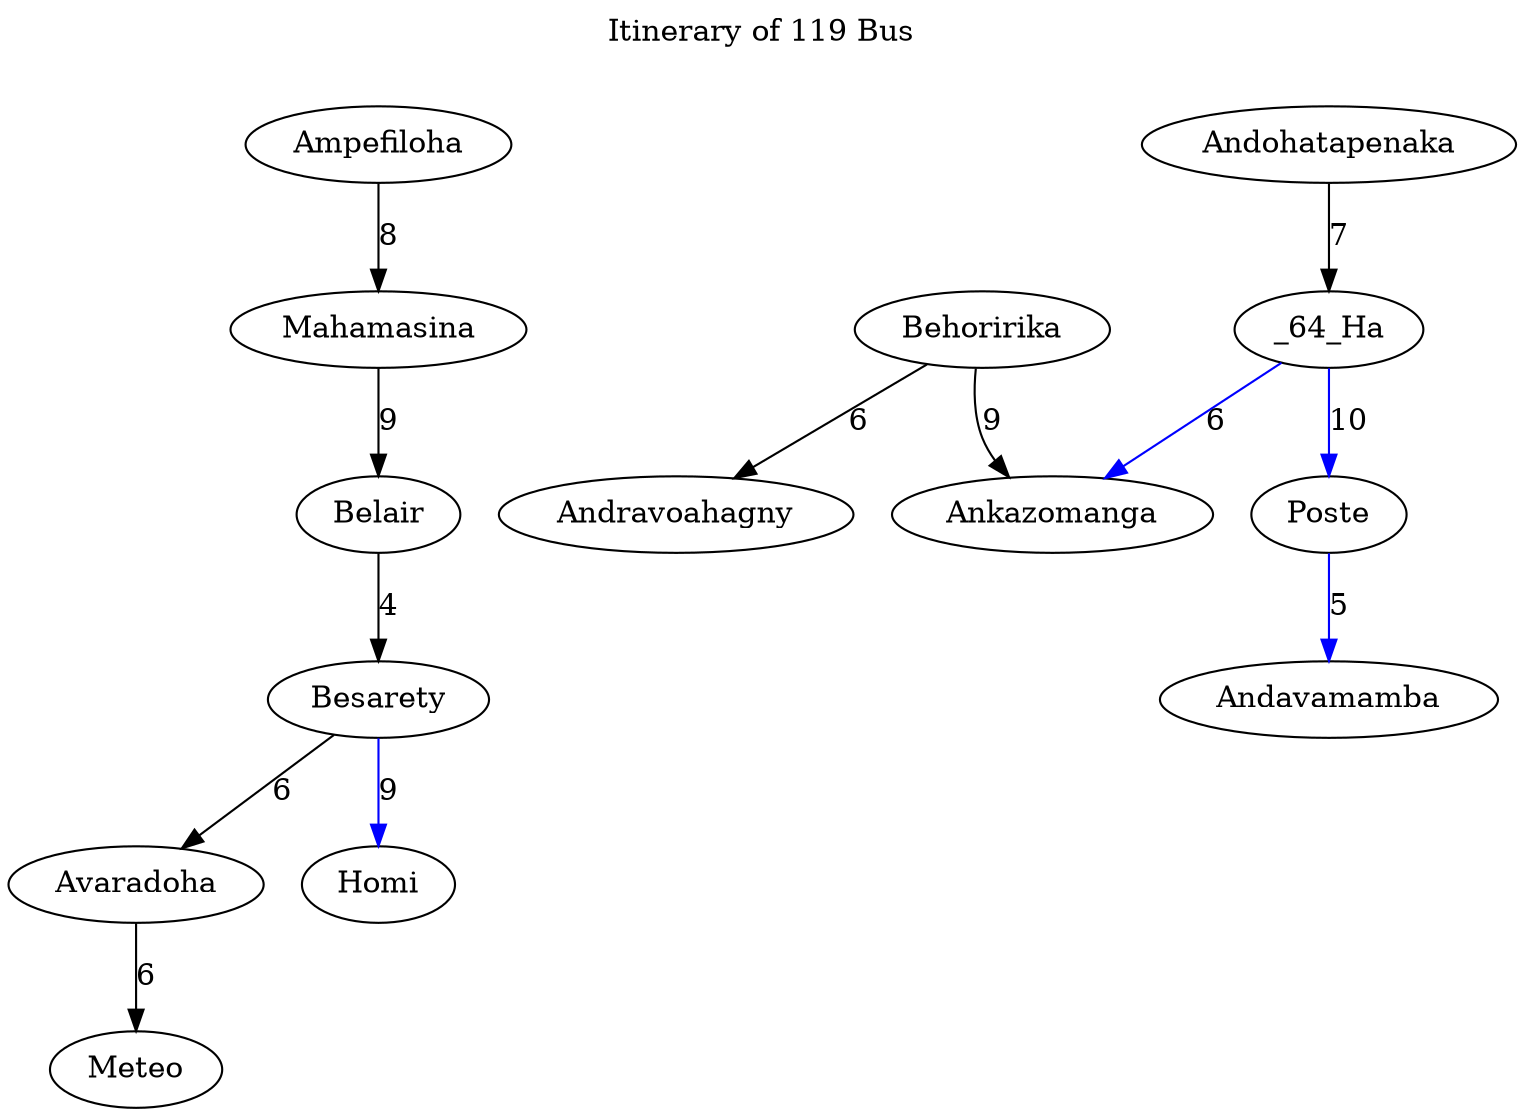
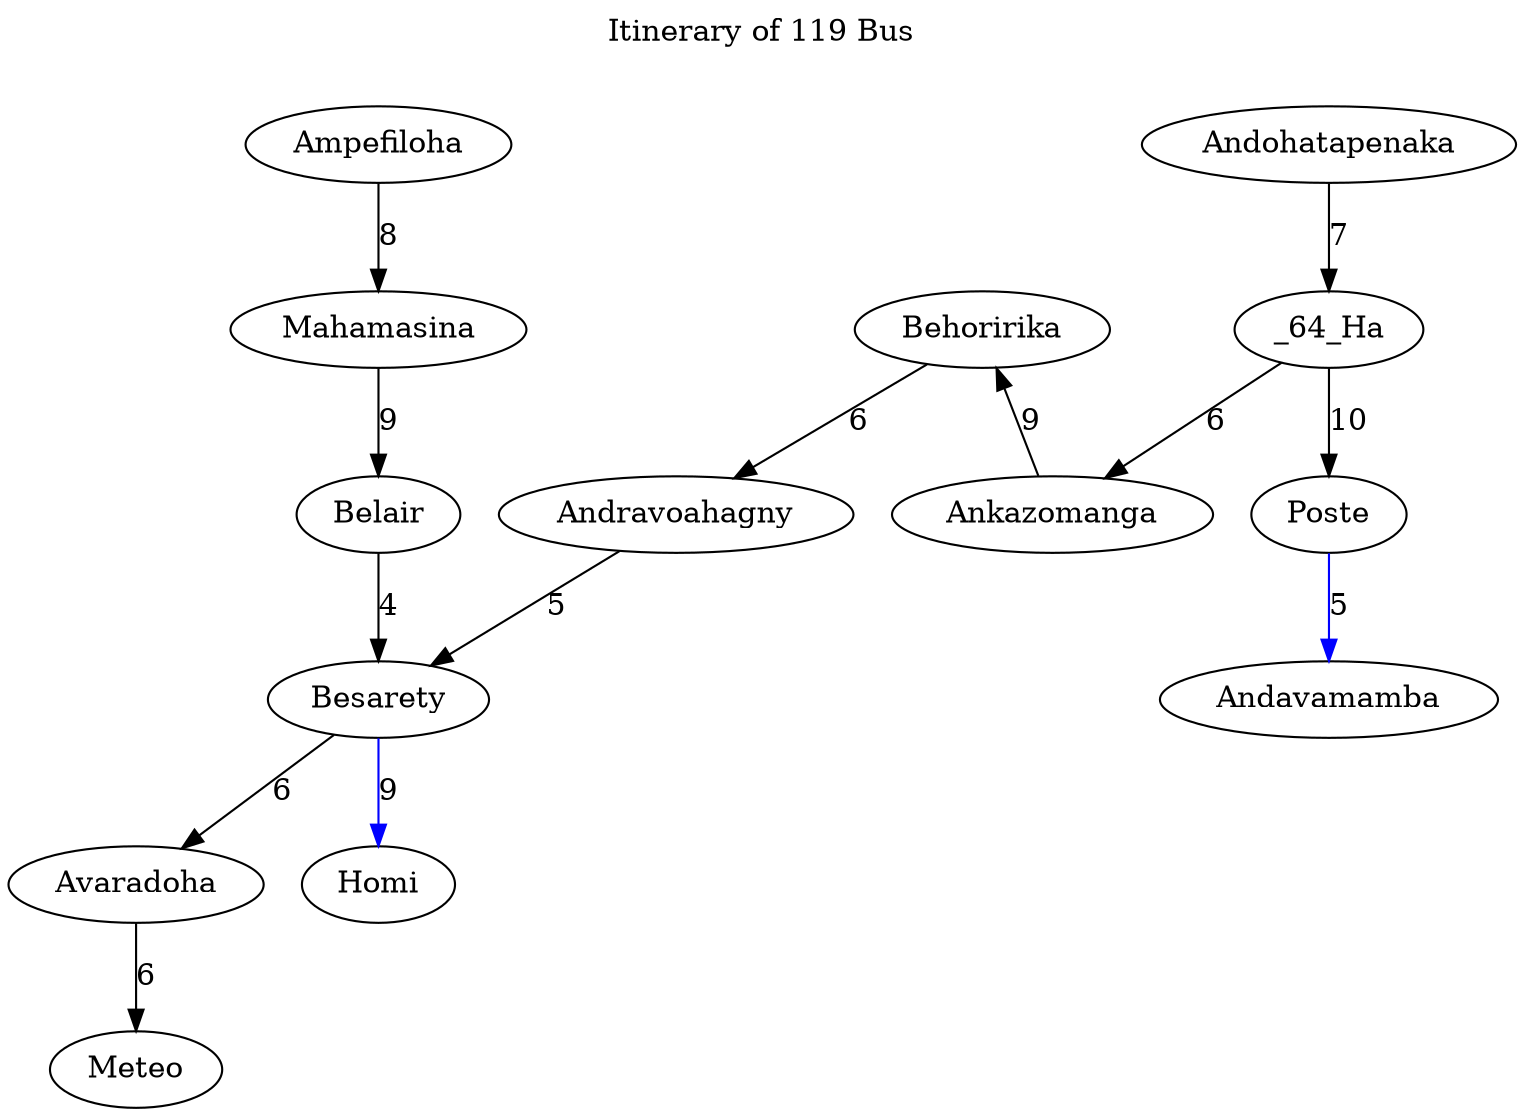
  digraph {
    label="Itinerary of 119 Bus"
    labelloc=t
    edge [weight=6]
    Ampefiloha
    Mahamasina
    Belair
    Besarety
    n5 [label=_64_Ha]
    Poste
    Ankazomanga
    Andavamamba
    Behoririka
    Andohatapenaka
    Avaradoha
    Homi
    Andravoahagny
    Meteo
    Ampefiloha -> Mahamasina [color=black label=8 weight=8]
    Mahamasina -> Belair [label=9 weight=9]
    Belair -> Besarety [label=4 weight=7]
    Besarety -> Avaradoha [label=6]
    Besarety -> Homi [color=blue label=9 weight=9]
-   n5 -> Poste [color=blue label=10 weight=10]
-   n5 -> Ankazomanga [label=6 color=blue]
+   n5 -> Poste [color=black label=10 weight=10]
+   n5 -> Ankazomanga [label=6]
    Poste -> Andavamamba [color=blue label=5 weight=5]
-   Behoririka -> Ankazomanga [label=9 weight=9]
+   Ankazomanga -> Behoririka [label=9 weight=9]
    Behoririka -> Andravoahagny [label=6]
    Andohatapenaka -> n5 [label=7 weight=7]
    Avaradoha -> Meteo [label=6]
+   Andravoahagny -> Besarety [label=5 weight=5]
  }
